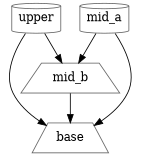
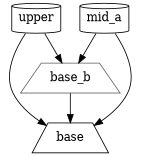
  digraph {
    splines=true
    node [color=gray40 shape=trapezium]
-   mid_b
-   upper [shape=cylinder]
-   base
-   mid_a [shape=cylinder]
+   mid_b [label=base_b]
+   upper [color=black shape=cylinder]
+   base [color=black]
+   mid_a [color=black shape=cylinder]
    mid_b -> base
    upper -> mid_b
    upper -> base
    mid_a -> mid_b
    mid_a -> base
  }
